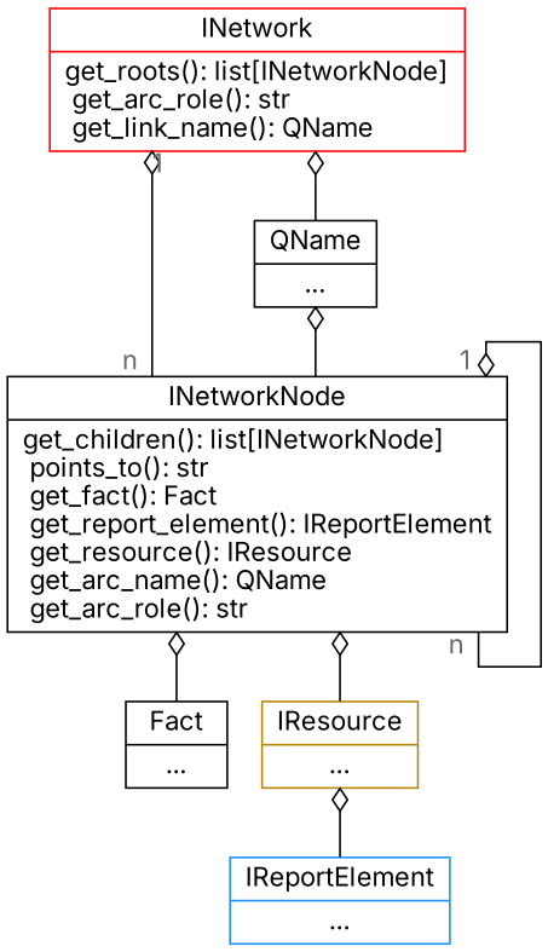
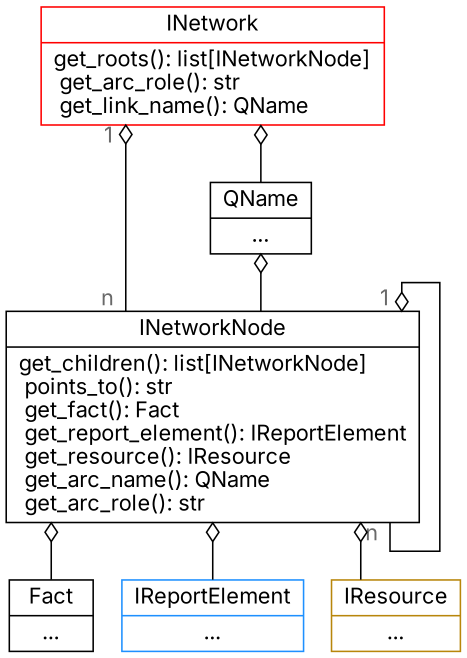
  digraph {
    fontname=Inter
    rankdir=BT
    splines=ortho
    node [color=black fontcolor=black fontname=Inter shape=record style=solid]
    edge [arrowhead=odiamond arrowtail=none fontcolor=dimgrey fontname=Inter style=solid]
    n1 [color=red label=<{ INetwork | get_roots(): list[INetworkNode]<br ALIGN="LEFT"/> get_arc_role(): str<br ALIGN="LEFT"/> get_link_name(): QName<br ALIGN="LEFT"/> }>]
    n2 [label=<{ INetworkNode | get_children(): list[INetworkNode]<br ALIGN="LEFT"/> points_to(): str<br ALIGN="LEFT"/> get_fact(): Fact<br ALIGN="LEFT"/> get_report_element(): IReportElement<br ALIGN="LEFT"/> get_resource(): IResource<br ALIGN="LEFT"/> get_arc_name(): QName<br ALIGN="LEFT"/> get_arc_role(): str<br ALIGN="LEFT"/> }>]
    n3 [label=<{ QName | ... }>]
    n4 [label=<{ Fact | ... }>]
    n5 [color=dodgerblue label=<{ IReportElement | ... }>]
    n6 [color=darkgoldenrod label=<{ IResource | ... }>]
    n2 -> n1 [headlabel="1  " taillabel="n  "]
    n2 -> n2 [headlabel="1  " taillabel="n  "]
    n2 -> n3
    n3 -> n1
    n4 -> n2
-   n5 -> n6
+   n5 -> n2
    n6 -> n2
  }
